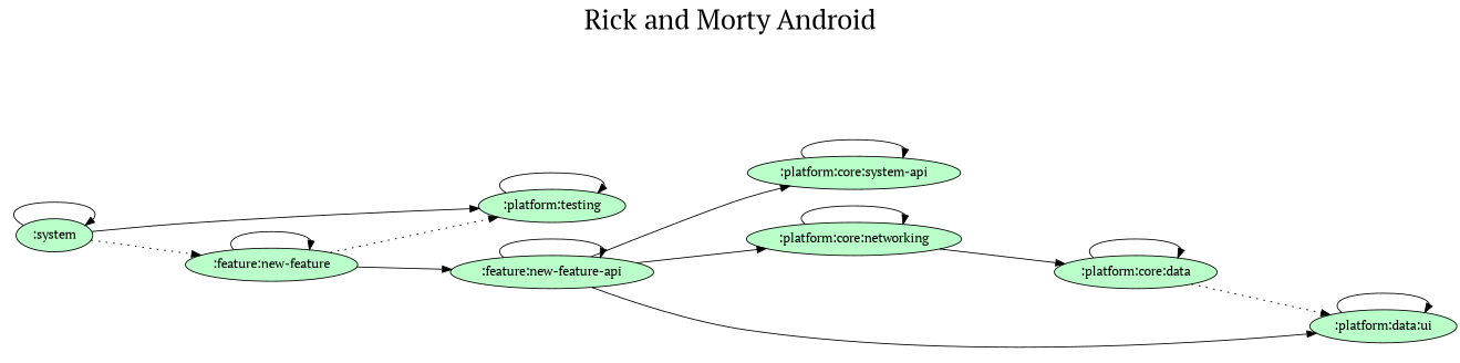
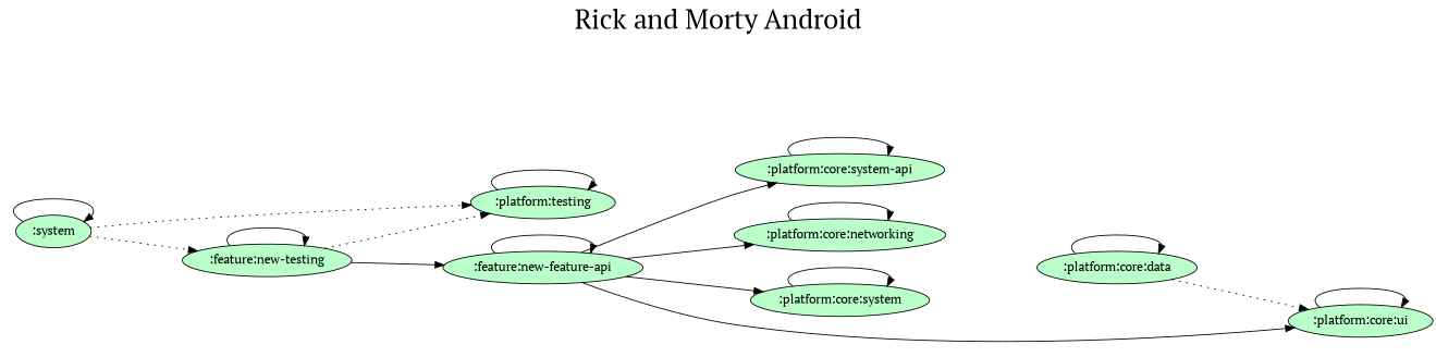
  digraph {
    fontname="PT Serif"
    fontsize=30
    label="Rick and Morty Android\n "
    labelloc=t
    rankdir=LR
    ranksep=1.4
    node [fillcolor="#baffc9" fontname="PT Serif" style=filled]
    edge [fontname="PT Serif"]
    n1 [label=":system"]
-   ":feature:new-feature"
+   ":feature:new-feature" [label=":feature:new-testing"]
    ":platform:testing"
    ":feature:new-feature-api"
    n5 [label=":platform:core:system-api"]
    ":platform:core:networking"
-   ":platform:core:ui" [label=":platform:data:ui"]
+   ":platform:core:system"
+   ":platform:core:ui"
    ":platform:core:data"
    subgraph sub_1 {
      rank=same
    }
    n1 -> n1
    n1 -> ":feature:new-feature" [style=dotted]
-   n1 -> ":platform:testing" [style=solid]
+   n1 -> ":platform:testing" [style=dotted]
    ":feature:new-feature" -> ":feature:new-feature"
    ":feature:new-feature" -> ":platform:testing" [style=dotted]
    ":feature:new-feature" -> ":feature:new-feature-api"
    ":platform:testing" -> ":platform:testing"
    ":feature:new-feature-api" -> ":feature:new-feature-api"
    ":feature:new-feature-api" -> n5
    ":feature:new-feature-api" -> ":platform:core:networking"
+   ":feature:new-feature-api" -> ":platform:core:system"
    ":feature:new-feature-api" -> ":platform:core:ui"
    n5 -> n5
    ":platform:core:networking" -> ":platform:core:networking"
-   ":platform:core:networking" -> ":platform:core:data"
+   ":platform:core:system" -> ":platform:core:system"
    ":platform:core:ui" -> ":platform:core:ui"
    ":platform:core:data" -> ":platform:core:ui" [style=dotted]
    ":platform:core:data" -> ":platform:core:data"
  }
